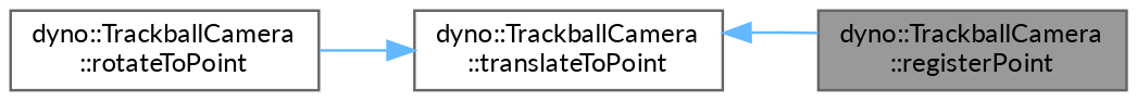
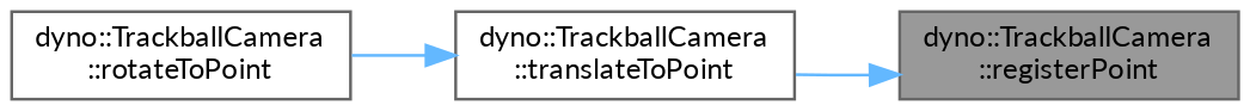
  digraph {
    fontname=Lato
    rankdir=RL
    node [color=grey40 fillcolor=white fontname=Lato fontsize=10 shape=box style=filled]
    edge [color=steelblue1 dir=back fontname=Lato fontsize=10 labelfontname=Helvetica labelfontsize=10 style=solid]
    n1 [color=gray40 fillcolor=grey60 fontcolor=black height=0.2 label="dyno::TrackballCamera\l::registerPoint" width=0.4]
    n2 [height=0.2 label="dyno::TrackballCamera\l::translateToPoint" width=0.4]
    n3 [height=0.2 label="dyno::TrackballCamera\l::rotateToPoint" width=0.4]
-   n2 -> n1
+   n1 -> n2
    n2 -> n3
  }
